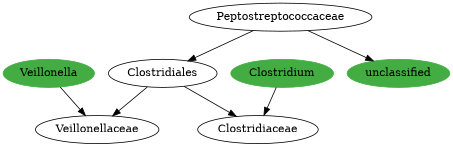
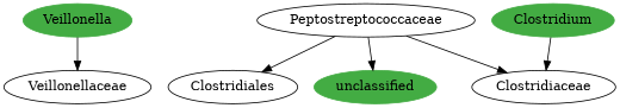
  digraph {
    n1 [color="#43AC43" label=Veillonella style=filled]
    n2 [label=Veillonellaceae]
    n3 [label=Clostridiales]
    n4 [label=Clostridiaceae]
    n5 [label=Peptostreptococcaceae]
    n6 [color="#43AC43" label=unclassified style=filled]
    n7 [color="#43AC43" label=Clostridium style=filled]
    n1 -> n2
-   n3 -> n2
-   n3 -> n4
+   n5 -> n4
    n5 -> n3
    n5 -> n6
    n7 -> n4
  }
